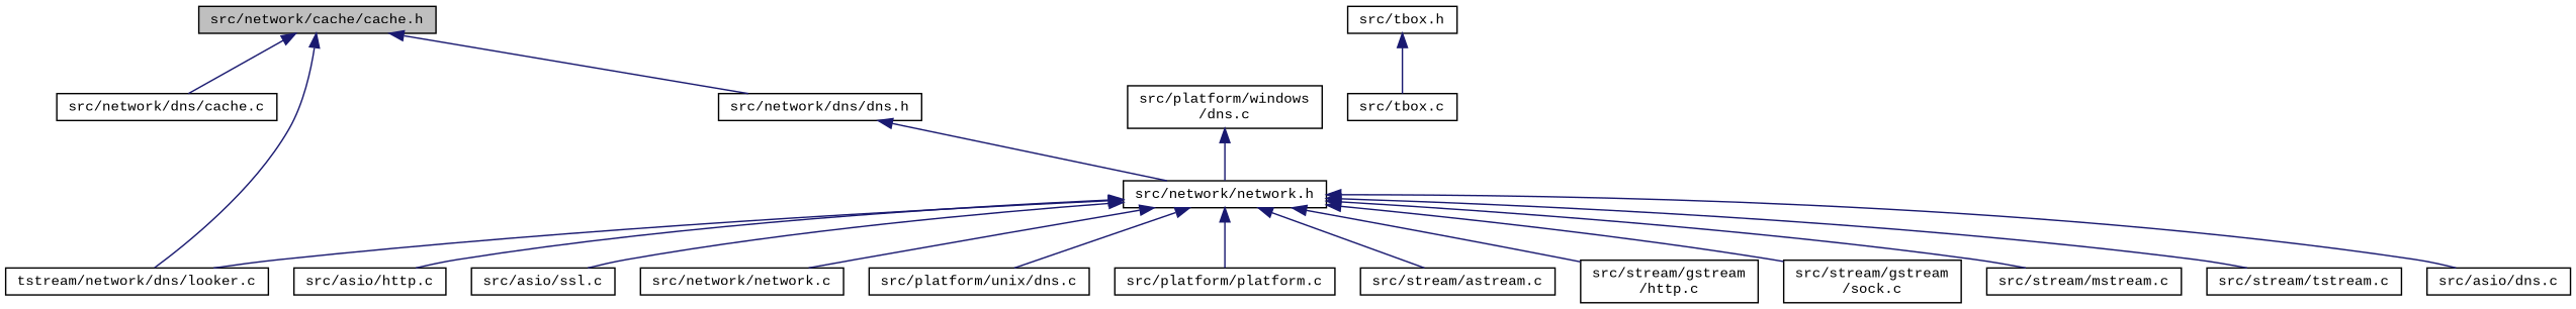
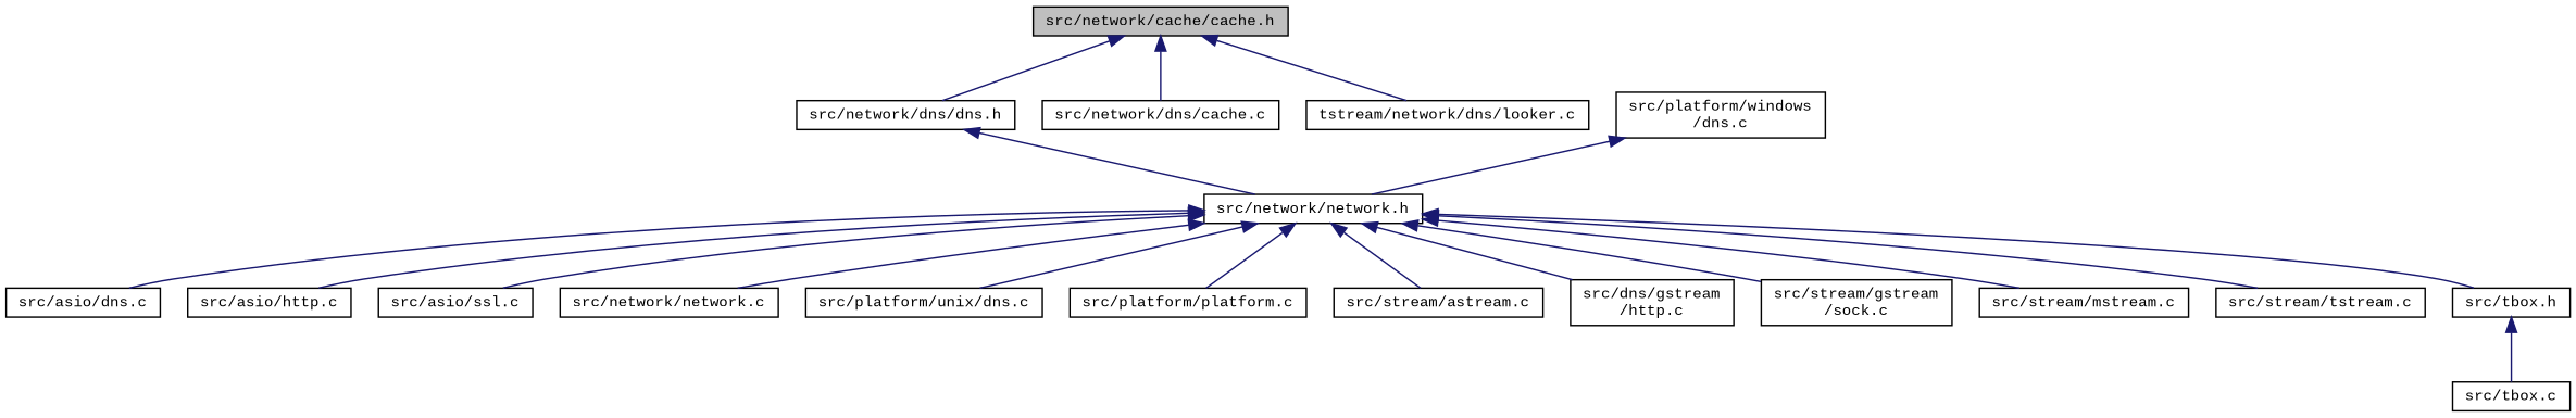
  digraph {
    node [color=black fillcolor=white fontname=CourierNew fontsize=10 shape=record style=filled]
    edge [color=midnightblue dir=back fontname=CourierNew fontsize=10 labelfontname=CourierNew labelfontsize=10 style=solid]
    n1 [fillcolor=grey75 fontcolor=black height=0.2 label="src/network/cache/cache.h" width=0.4]
    n2 [height=0.2 label="src/network/dns/dns.h" width=0.4]
    n3 [height=0.2 label="src/network/dns/cache.c" width=0.4]
    n4 [height=0.2 label="tstream/network/dns/looker.c" width=0.4]
    n5 [height=0.2 label="src/network/network.h" width=0.4]
    n6 [height=0.2 label="src/asio/dns.c" width=0.4]
    n7 [height=0.2 label="src/asio/http.c" width=0.4]
    n8 [height=0.2 label="src/asio/ssl.c" width=0.4]
    n9 [height=0.2 label="src/network/network.c" width=0.4]
    n10 [height=0.2 label="src/platform/unix/dns.c" width=0.4]
    n11 [height=0.2 label="src/platform/platform.c" width=0.4]
    n12 [height=0.2 label="src/stream/astream.c" width=0.4]
-   n13 [height=0.2 label="src/stream/gstream\l/http.c" width=0.4]
+   n13 [height=0.2 label="src/dns/gstream\l/http.c" width=0.4]
    n14 [height=0.2 label="src/stream/gstream\l/sock.c" width=0.4]
    n15 [height=0.2 label="src/stream/mstream.c" width=0.4]
    n16 [height=0.2 label="src/stream/tstream.c" width=0.4]
    n17 [height=0.2 label="src/tbox.h" width=0.4]
    n18 [height=0.2 label="src/platform/windows\l/dns.c" width=0.4]
    n19 [height=0.2 label="src/tbox.c" width=0.4]
    n1 -> n2
    n1 -> n3
    n1 -> n4
    n2 -> n5
    n5 -> n6
    n5 -> n7
    n5 -> n8
    n5 -> n9
    n5 -> n10
    n5 -> n11
    n5 -> n12
    n5 -> n13
    n5 -> n14
    n5 -> n15
    n5 -> n16
-   n5 -> n4
+   n5 -> n17
    n17 -> n19
    n18 -> n5
  }
